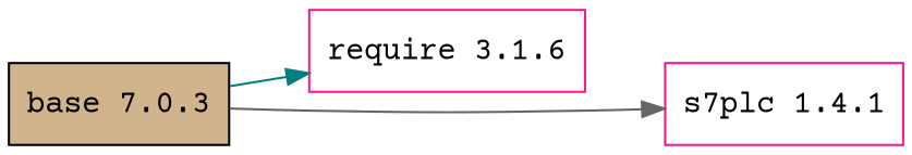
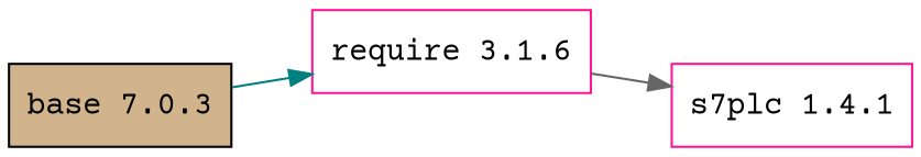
  digraph {
    fontname="Courier Prime"
    rankdir=LR
    node [color=deeppink fillcolor=white fontname="Courier Prime" shape=record style=filled]
    edge [fontname="Courier Prime"]
    n1 [color=black fillcolor=tan label="base 7.0.3"]
    n2 [label="require 3.1.6"]
    n3 [label="s7plc 1.4.1"]
    n1 -> n2 [color=teal]
-   n1 -> n3 [color=gray40]
+   n2 -> n3 [color=gray40]
  }
